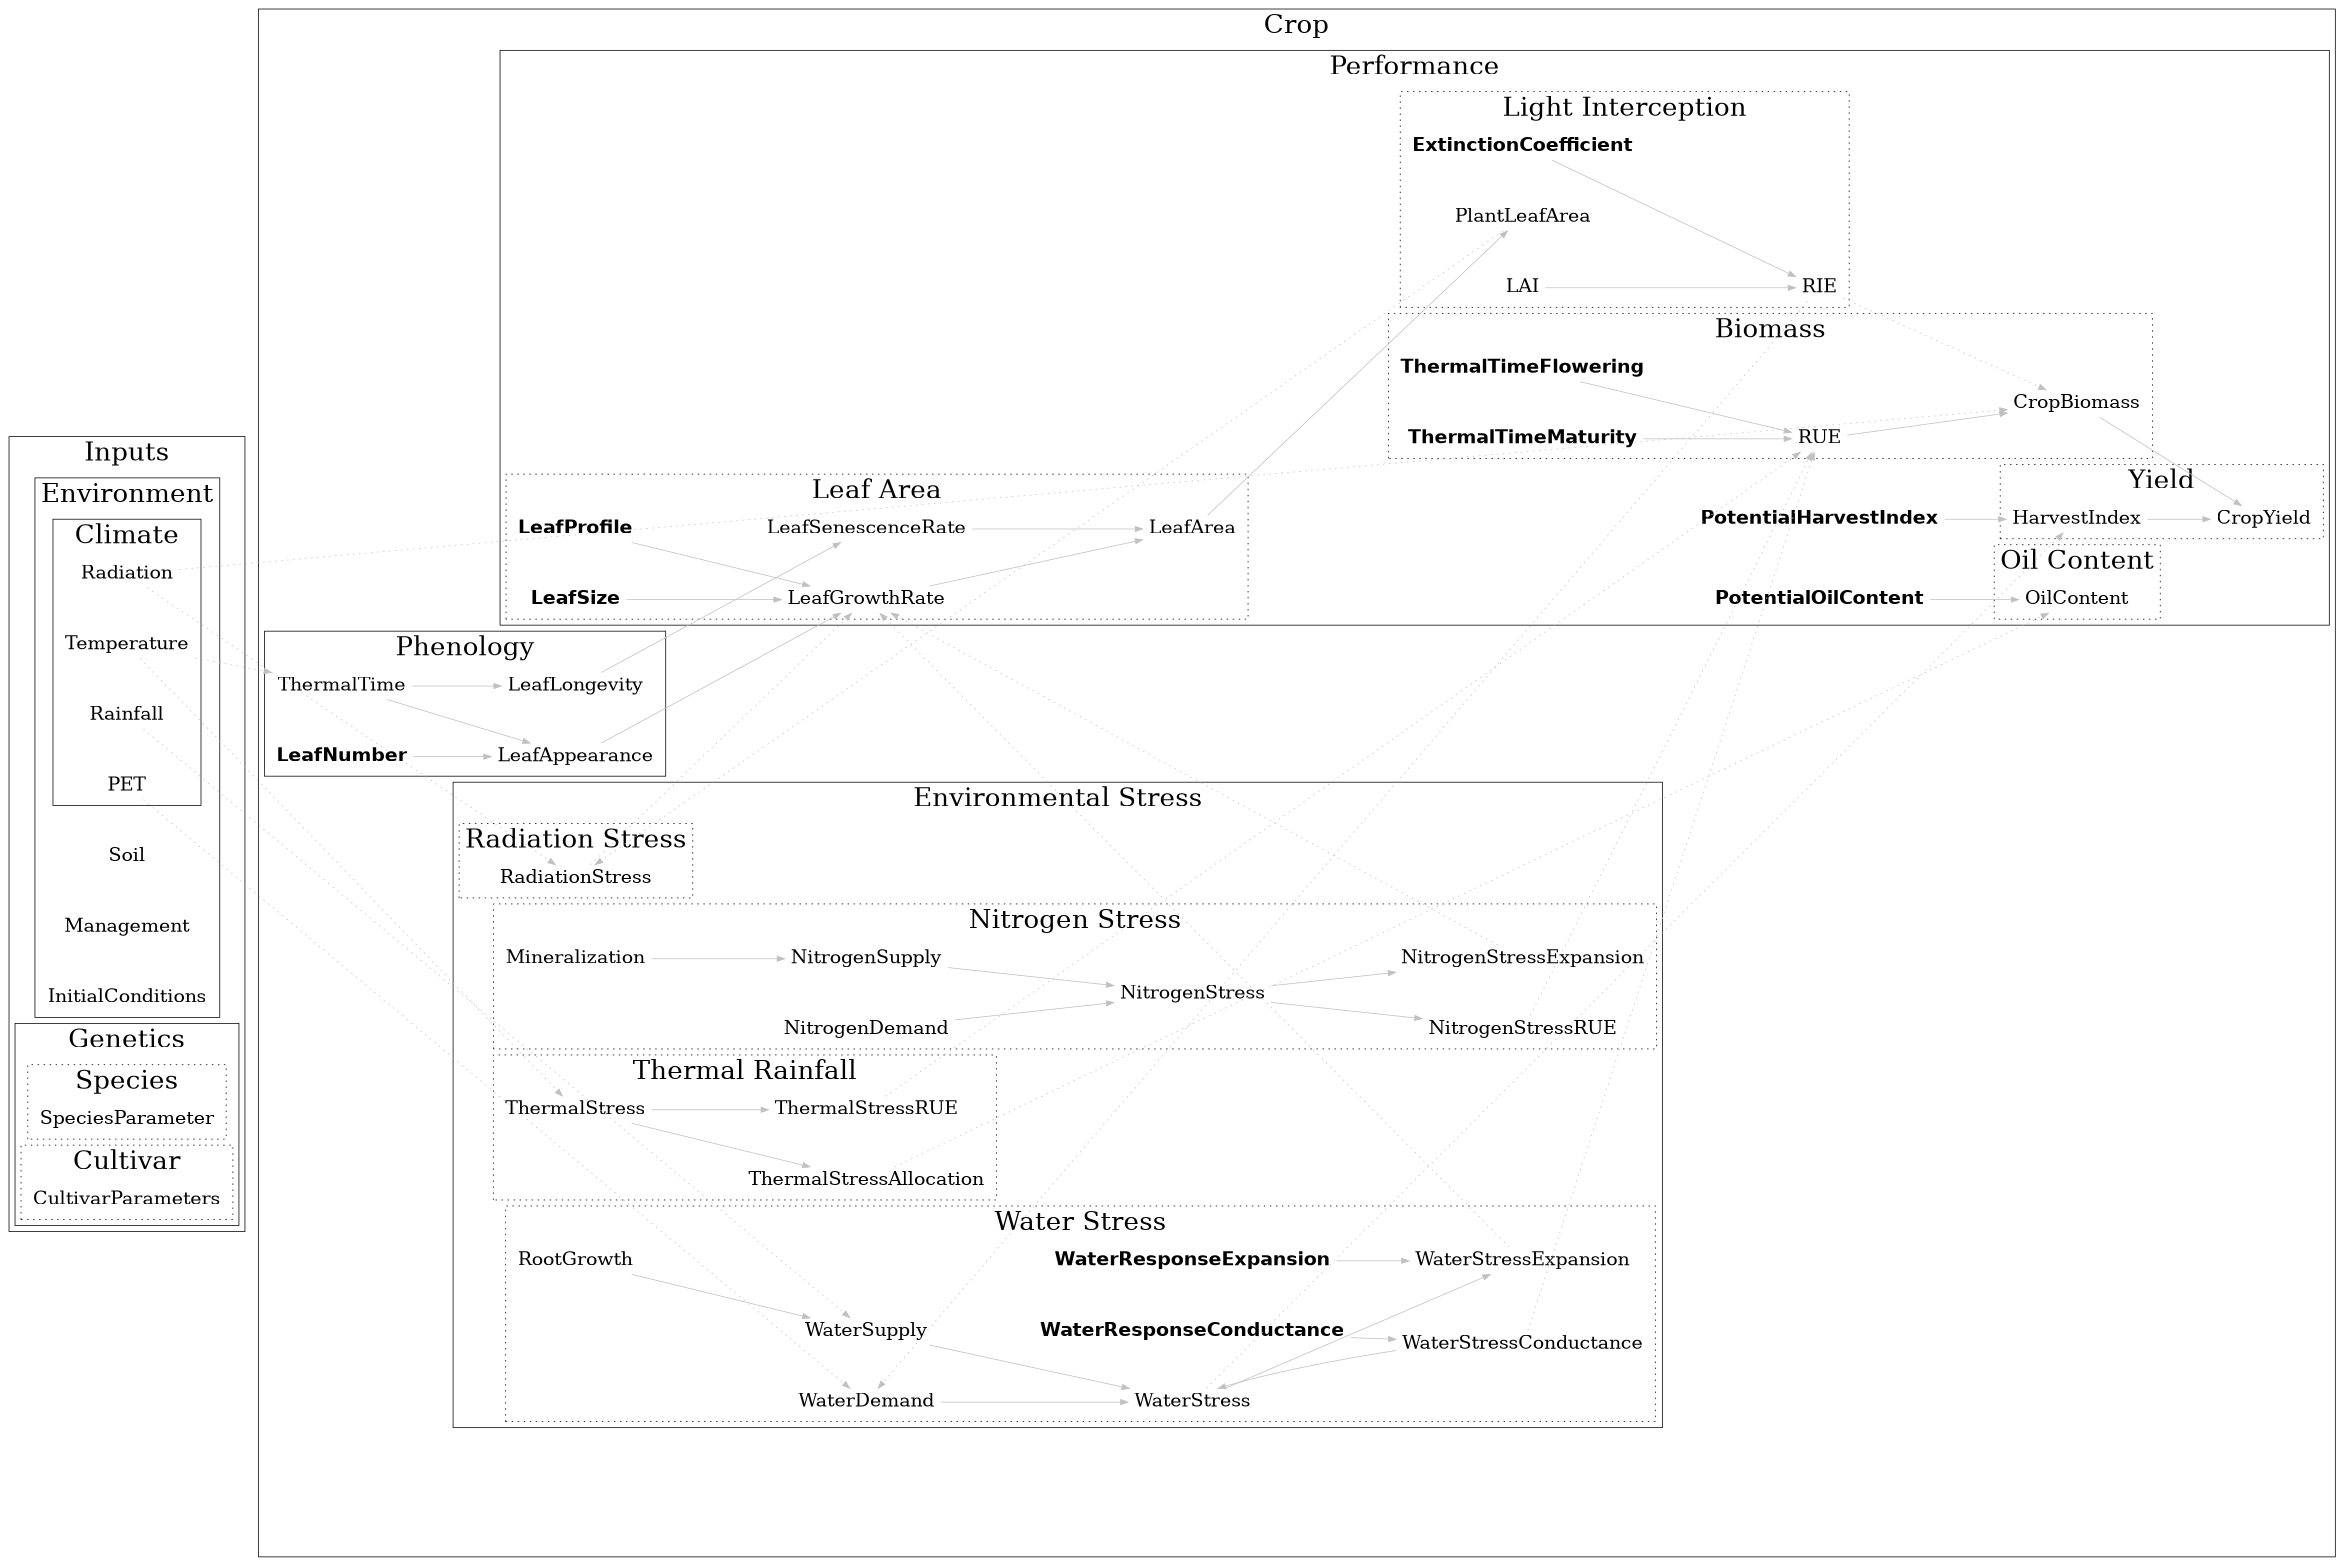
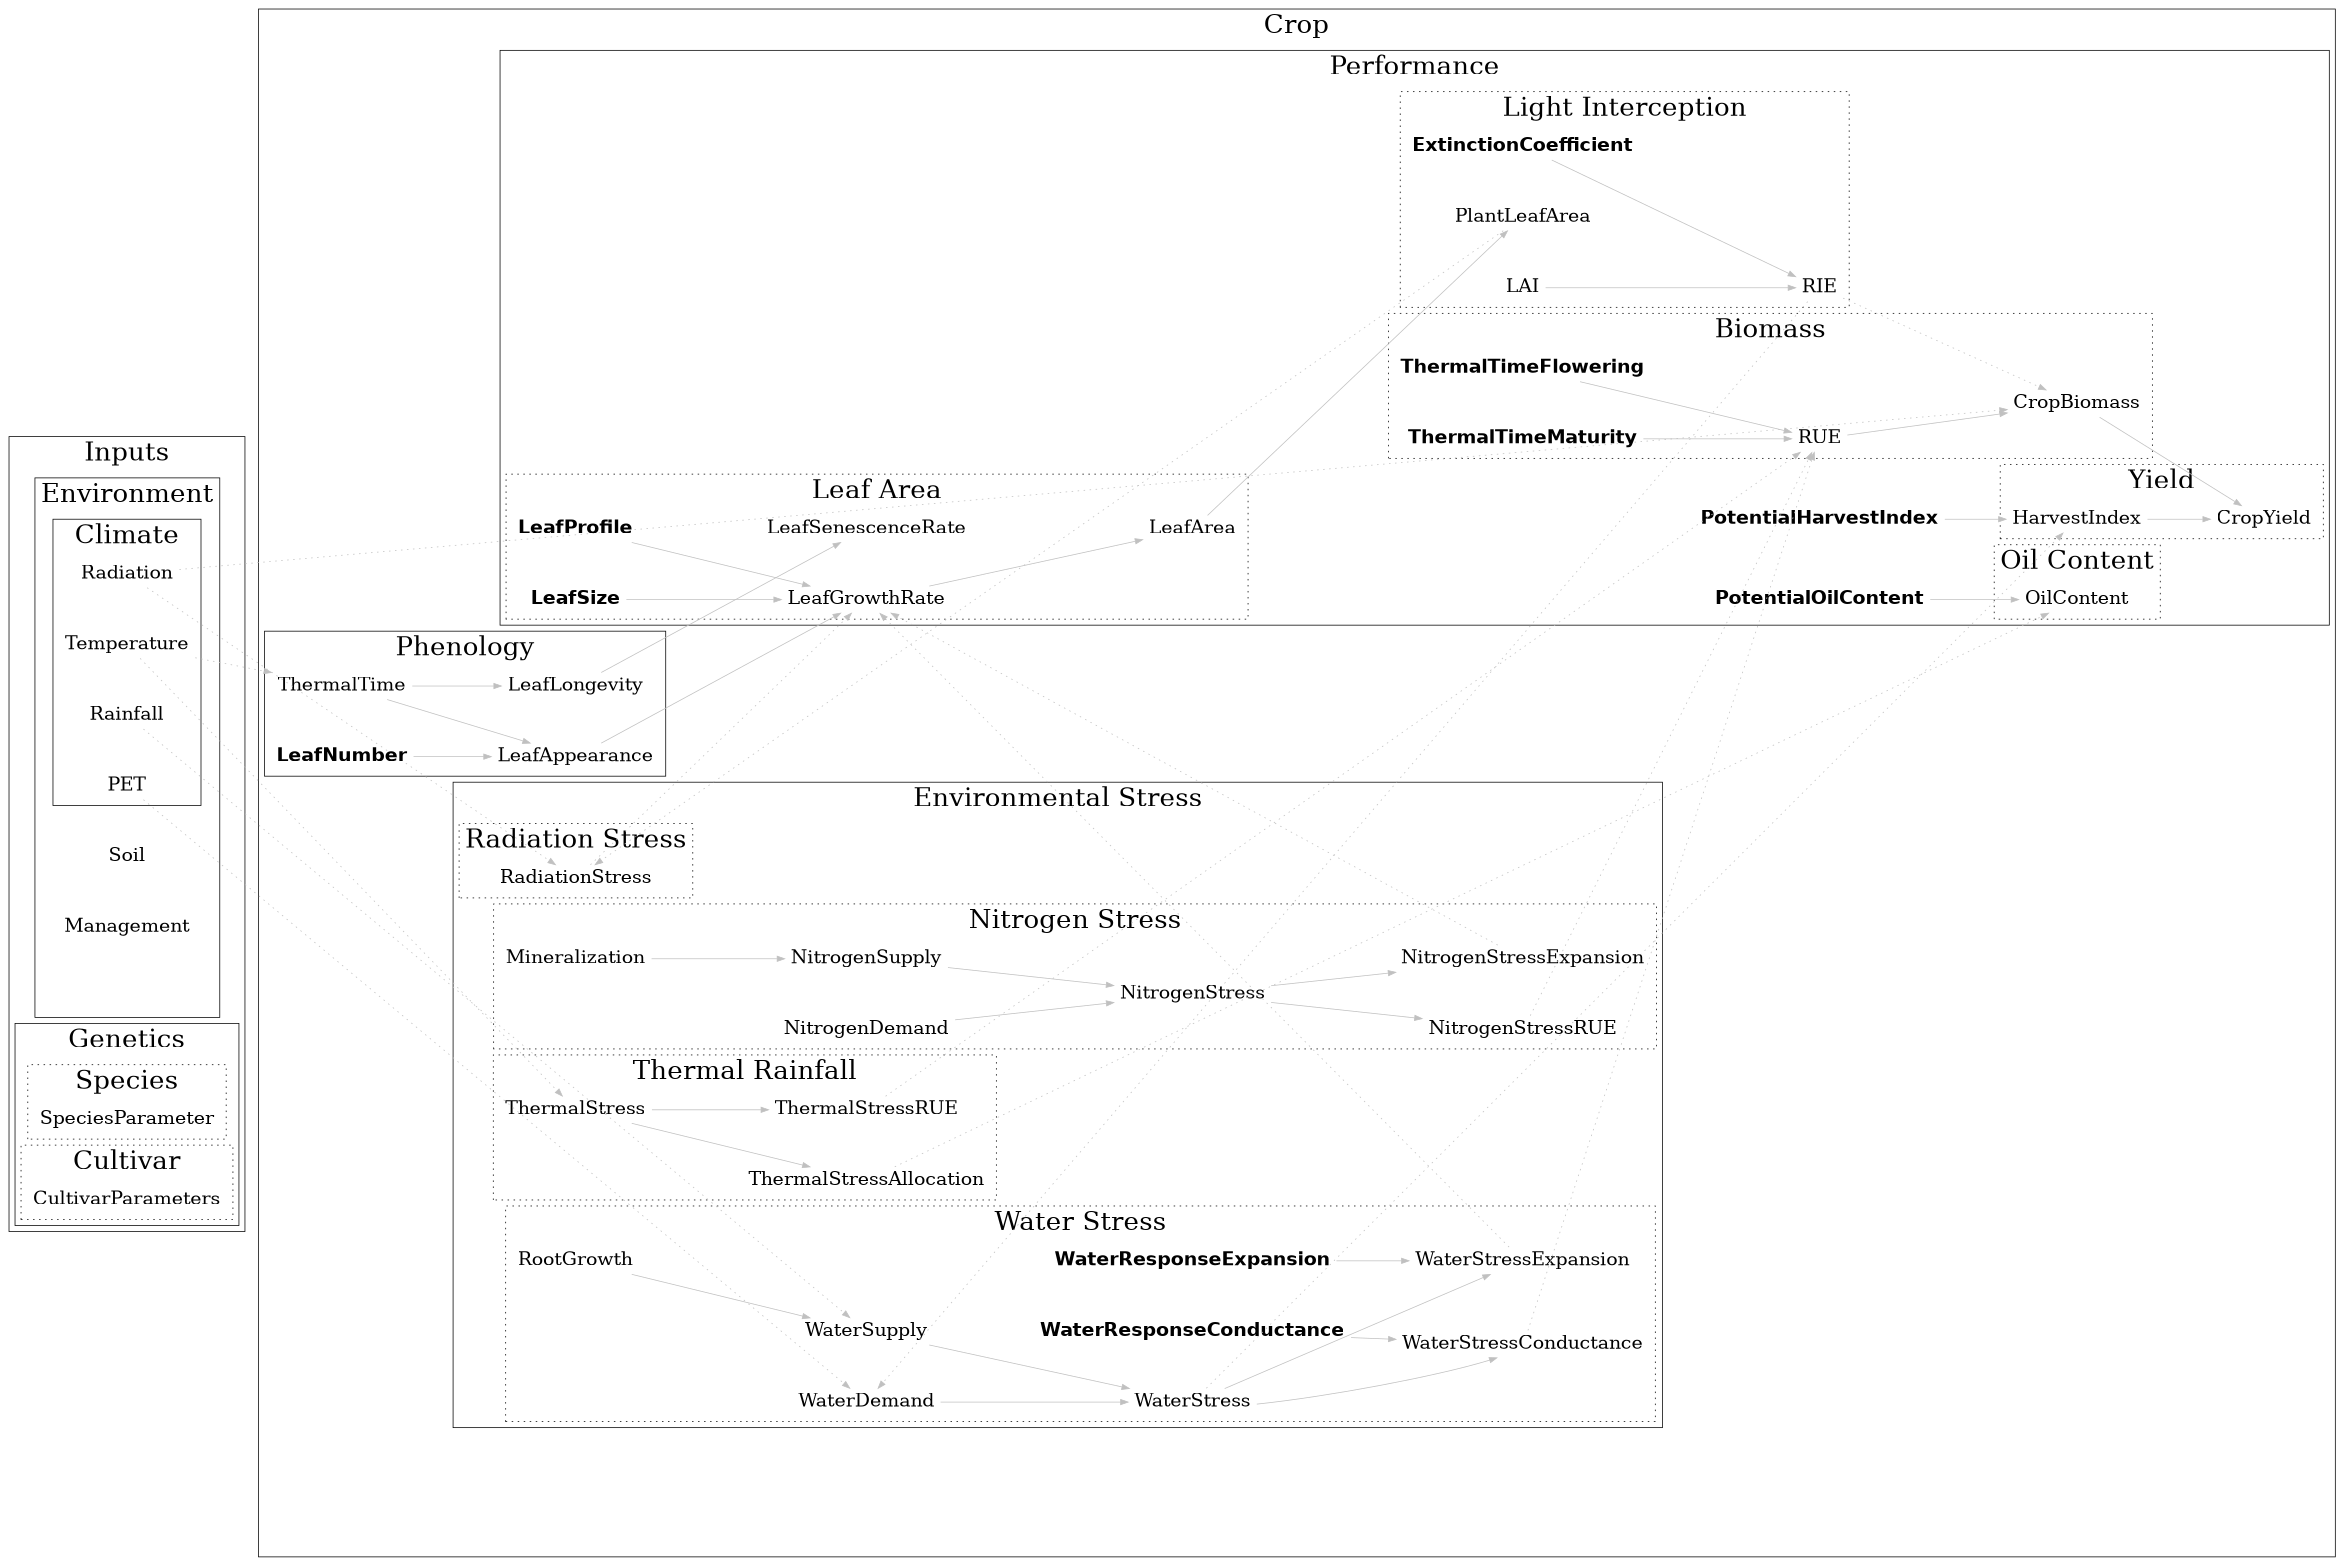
  digraph {
    bgcolor=white
    compound=true
    nodesep=0.8
    rankdir=LR
    ranksep=0.8
    splines=line
    node [fontsize=25 shape=plaintext]
    edge [arrowsize=1 color=gray]
    Temperature
    Radiation
    PET
    Rainfall
    Soil
    Management
-   InitialConditions
    SpeciesParameter
    CultivarParameters
    LeafNumber [fontname="Helvetica-Bold"]
    LeafAppearance
    ThermalTime
    LeafLongevity
    PotentialHarvestIndex [fontname="Helvetica-Bold"]
    PotentialOilContent [fontname="Helvetica-Bold"]
    LeafSize [fontname="Helvetica-Bold"]
    LeafGrowthRate
    LeafProfile [fontname="Helvetica-Bold"]
    LeafSenescenceRate
    LeafArea
    ExtinctionCoefficient [fontname="Helvetica-Bold"]
    RIE
    PlantLeafArea
    LAI
    ThermalTimeFlowering [fontname="Helvetica-Bold"]
    RUE
    ThermalTimeMaturity [fontname="Helvetica-Bold"]
    CropBiomass
    HarvestIndex
    CropYield
    OilContent
    WaterResponseExpansion [fontname="Helvetica-Bold"]
    WaterStressExpansion
    WaterResponseConductance [fontname="Helvetica-Bold"]
    WaterStressConductance
    WaterDemand
    WaterSupply
    WaterStress
    RootGrowth
    Mineralization
    NitrogenSupply
    NitrogenStress
    NitrogenDemand
    NitrogenStressRUE
    NitrogenStressExpansion
    ThermalStress
    ThermalStressRUE
    ThermalStressAllocation
    RadiationStress
    subgraph cluster_1 {
      fontsize=35
      label=Inputs
      subgraph cluster_2 {
        fontsize=35
        label=Environment
        Soil
        Management
-       InitialConditions
        subgraph cluster_3 {
          fontsize=35
          label=Climate
          Temperature
          Radiation
          PET
          Rainfall
        }
      }
      subgraph cluster_4 {
        fontsize=35
        label=Genetics
        subgraph cluster_5 {
          fontsize=35
          label=Species
          style=dotted
          SpeciesParameter
        }
        subgraph cluster_6 {
          fontsize=35
          label=Cultivar
          style=dotted
          CultivarParameters
        }
      }
    }
    subgraph cluster_7 {
      fontsize=35
      label=Crop
      subgraph cluster_8 {
        fontsize=35
        label=Phenology
        LeafNumber
        LeafAppearance
        ThermalTime
        LeafLongevity
      }
      subgraph cluster_9 {
        fontsize=35
        label=Performance
        subgraph sub_10 {
          fontsize=35
          label=Performance
          rank=same
          PotentialHarvestIndex
          PotentialOilContent
        }
        subgraph cluster_11 {
          fontsize=35
          label="Leaf Area"
          style=dotted
          LeafSize
          LeafGrowthRate
          LeafProfile
          LeafSenescenceRate
          LeafArea
        }
        subgraph cluster_12 {
          fontsize=35
          label="Light Interception"
          style=dotted
          ExtinctionCoefficient
          RIE
          PlantLeafArea
          LAI
        }
        subgraph cluster_13 {
          fontsize=35
          label=Biomass
          style=dotted
          ThermalTimeFlowering
          RUE
          ThermalTimeMaturity
          CropBiomass
        }
        subgraph cluster_14 {
          fontsize=35
          label=Yield
          style=dotted
          HarvestIndex
          CropYield
        }
        subgraph cluster_15 {
          fontsize=35
          label="Oil Content"
          style=dotted
          OilContent
        }
      }
      subgraph cluster_16 {
        fontsize=35
        label="Environmental Stress"
        subgraph cluster_17 {
          fontsize=35
          label="Water Stress"
          style=dotted
          WaterResponseExpansion
          WaterStressExpansion
          WaterResponseConductance
          WaterStressConductance
          WaterDemand
          WaterSupply
          WaterStress
          RootGrowth
        }
        subgraph cluster_18 {
          fontsize=35
          label="Nitrogen Stress"
          style=dotted
          Mineralization
          NitrogenSupply
          NitrogenStress
          NitrogenDemand
          NitrogenStressRUE
          NitrogenStressExpansion
        }
        subgraph cluster_19 {
          fontsize=35
          label="Thermal Rainfall"
          style=dotted
          ThermalStress
          ThermalStressRUE
          ThermalStressAllocation
        }
        subgraph cluster_20 {
          fontsize=35
          label="Radiation Stress"
          style=dotted
          RadiationStress
        }
      }
    }
    Temperature -> ThermalTime [style=dotted]
    Temperature -> ThermalStress [style=dotted]
    Radiation -> CropBiomass [style=dotted]
    Radiation -> RadiationStress [style=dotted]
    PET -> WaterDemand [style=dotted]
    Rainfall -> WaterSupply [style=dotted]
    LeafNumber -> LeafAppearance
    LeafAppearance -> LeafGrowthRate
    ThermalTime -> LeafAppearance
    ThermalTime -> LeafLongevity
    LeafLongevity -> LeafSenescenceRate
    PotentialHarvestIndex -> HarvestIndex
    PotentialOilContent -> OilContent
    LeafSize -> LeafGrowthRate
    LeafGrowthRate -> LeafArea
    LeafProfile -> LeafGrowthRate
-   LeafSenescenceRate -> LeafArea
    LeafArea -> PlantLeafArea
    ExtinctionCoefficient -> RIE
    RIE -> CropBiomass [style=dotted]
    RIE -> WaterDemand [style=dotted]
    PlantLeafArea -> RadiationStress [style=dotted]
    LAI -> RIE
    ThermalTimeFlowering -> RUE
    RUE -> CropBiomass
    ThermalTimeMaturity -> RUE
    CropBiomass -> CropYield
    HarvestIndex -> CropYield
    WaterResponseExpansion -> WaterStressExpansion
    WaterStressExpansion -> LeafGrowthRate [style=dotted]
    WaterResponseConductance -> WaterStressConductance
    WaterStressConductance -> RUE [style=dotted]
    WaterDemand -> WaterStress
    WaterSupply -> WaterStress
    WaterStress -> HarvestIndex [style=dotted]
    WaterStress -> WaterStressExpansion
-   WaterStressConductance -> WaterStress
+   WaterStress -> WaterStressConductance
    RootGrowth -> WaterSupply
    Mineralization -> NitrogenSupply
    NitrogenSupply -> NitrogenStress
    NitrogenStress -> NitrogenStressRUE
    NitrogenStress -> NitrogenStressExpansion
    NitrogenDemand -> NitrogenStress
    NitrogenStressRUE -> RUE [style=dotted]
    NitrogenStressExpansion -> LeafGrowthRate [style=dotted]
    ThermalStress -> ThermalStressRUE
    ThermalStress -> ThermalStressAllocation
    ThermalStressRUE -> RUE [style=dotted]
    ThermalStressAllocation -> OilContent [style=dotted]
    RadiationStress -> LeafGrowthRate [style=dotted]
  }
